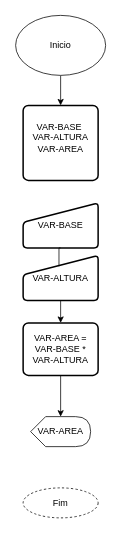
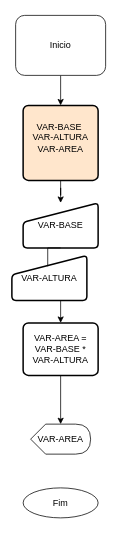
  <mxCell id="0" />
  <mxCell id="1" parent="0" />
- <mxCell id="2" value="Fim" style="ellipse;whiteSpace=wrap;html=1;dashed=1;" parent="1" vertex="1"><mxGeometry x="30" y="650" width="100" height="40" as="geometry" /></mxCell>
+ <mxCell id="2" value="Fim" style="ellipse;whiteSpace=wrap;html=1;" parent="1" vertex="1"><mxGeometry x="30" y="650" width="100" height="40" as="geometry" /></mxCell>
  <mxCell id="3" style="edgeStyle=orthogonalEdgeStyle;rounded=0;orthogonalLoop=1;jettySize=auto;html=1;exitX=0.5;exitY=1;exitDx=0;exitDy=0;entryX=0.5;entryY=0;entryDx=0;entryDy=0;" parent="1" source="4" target="10" edge="1"><mxGeometry relative="1" as="geometry" /></mxCell>
- <mxCell id="4" value="Inicio" style="ellipse;whiteSpace=wrap;html=1;" parent="1" vertex="1"><mxGeometry x="20" y="20" width="120" height="80" as="geometry" /></mxCell>
- <mxCell id="5" value="VAR-AREA" style="shape=display;whiteSpace=wrap;html=1;" parent="1" vertex="1"><mxGeometry x="40" y="555" width="80" height="40" as="geometry" /></mxCell>
+ <mxCell id="4" value="Inicio" style="whiteSpace=wrap;html=1;rounded=1;" parent="1" vertex="1"><mxGeometry x="20" y="20" width="120" height="80" as="geometry" /></mxCell>
+ <mxCell id="5" value="VAR-AREA" style="shape=display;whiteSpace=wrap;html=1;" parent="1" vertex="1"><mxGeometry x="40" y="565" width="80" height="40" as="geometry" /></mxCell>
  <mxCell id="6" value="VAR-BASE" style="html=1;strokeWidth=2;shape=manualInput;whiteSpace=wrap;rounded=1;size=26;arcSize=11;" parent="1" vertex="1"><mxGeometry x="30" y="270" width="100" height="60" as="geometry" /></mxCell>
  <mxCell id="7" style="edgeStyle=orthogonalEdgeStyle;rounded=0;orthogonalLoop=1;jettySize=auto;html=1;exitX=0.5;exitY=1;exitDx=0;exitDy=0;entryX=0.5;entryY=0;entryDx=0;entryDy=0;" parent="1" source="8" target="12" edge="1"><mxGeometry relative="1" as="geometry" /></mxCell>
- <mxCell id="8" value="VAR-ALTURA" style="html=1;strokeWidth=2;shape=manualInput;whiteSpace=wrap;rounded=1;size=26;arcSize=11;" parent="1" vertex="1"><mxGeometry x="30" y="340" width="100" height="60" as="geometry" /></mxCell>
- <mxCell id="10" value="VAR-BASE&amp;nbsp;&lt;div&gt;VAR-ALTURA&lt;/div&gt;&lt;div&gt;VAR-AREA&lt;/div&gt;&lt;div&gt;&lt;br&gt;&lt;/div&gt;" style="rounded=1;whiteSpace=wrap;html=1;absoluteArcSize=1;arcSize=14;strokeWidth=2;" parent="1" vertex="1"><mxGeometry x="30" y="140" width="100" height="100" as="geometry" /></mxCell>
+ <mxCell id="8" value="VAR-ALTURA" style="html=1;strokeWidth=2;shape=manualInput;whiteSpace=wrap;rounded=1;size=26;arcSize=11;" parent="1" vertex="1"><mxGeometry x="15" y="340" width="100" height="60" as="geometry" /></mxCell>
+ <mxCell id="9" style="edgeStyle=orthogonalEdgeStyle;rounded=0;orthogonalLoop=1;jettySize=auto;html=1;exitX=0.5;exitY=1;exitDx=0;exitDy=0;" parent="1" source="10" target="6" edge="1"><mxGeometry relative="1" as="geometry" /></mxCell>
+ <mxCell id="10" value="VAR-BASE&amp;nbsp;&lt;div&gt;VAR-ALTURA&lt;/div&gt;&lt;div&gt;VAR-AREA&lt;/div&gt;&lt;div&gt;&lt;br&gt;&lt;/div&gt;" style="rounded=1;whiteSpace=wrap;html=1;absoluteArcSize=1;arcSize=14;strokeWidth=2;fillColor=#ffe6cc;" parent="1" vertex="1"><mxGeometry x="30" y="140" width="100" height="100" as="geometry" /></mxCell>
  <mxCell id="11" style="edgeStyle=orthogonalEdgeStyle;rounded=0;orthogonalLoop=1;jettySize=auto;html=1;exitX=0.5;exitY=1;exitDx=0;exitDy=0;" parent="1" source="12" target="5" edge="1"><mxGeometry relative="1" as="geometry" /></mxCell>
  <mxCell id="12" value="&lt;div&gt;VAR-AREA = VAR-BASE * VAR-ALTURA&lt;/div&gt;" style="rounded=1;whiteSpace=wrap;html=1;absoluteArcSize=1;arcSize=14;strokeWidth=2;" parent="1" vertex="1"><mxGeometry x="30" y="430" width="100" height="70" as="geometry" /></mxCell>
  <mxCell id="13" style="edgeStyle=orthogonalEdgeStyle;rounded=0;orthogonalLoop=1;jettySize=auto;html=1;exitX=0.5;exitY=1;exitDx=0;exitDy=0;entryX=0.478;entryY=0.243;entryDx=0;entryDy=0;entryPerimeter=0;endArrow=none;" parent="1" source="6" target="8" edge="1"><mxGeometry relative="1" as="geometry" /></mxCell>
